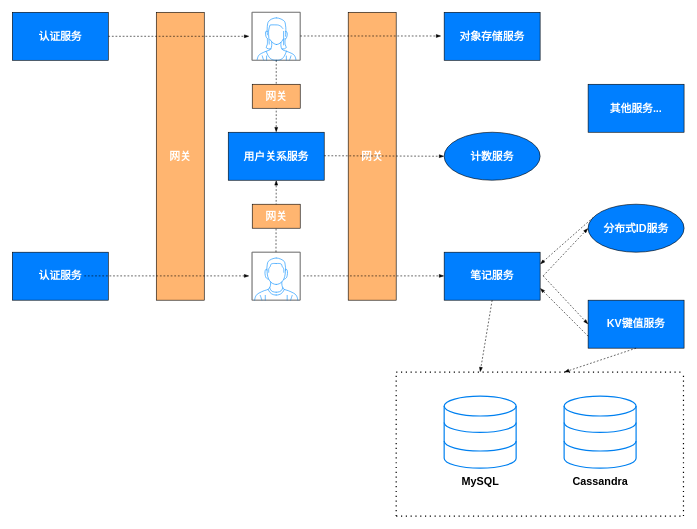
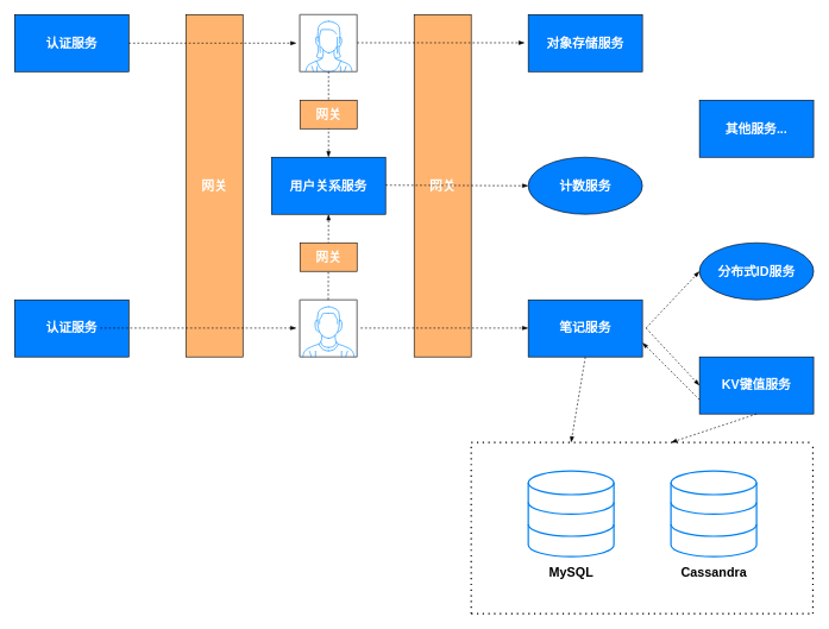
  <mxCell id="0" />
  <mxCell id="1" parent="0" />
  <mxCell id="2" value="" style="verticalLabelPosition=bottom;shadow=0;dashed=0;align=center;html=1;verticalAlign=top;strokeWidth=1;shape=mxgraph.mockup.containers.userFemale;strokeColor=#666666;strokeColor2=#008cff;" parent="1" vertex="1"><mxGeometry x="420" y="20" width="80" height="80" as="geometry" /></mxCell>
  <mxCell id="3" value="" style="verticalLabelPosition=bottom;shadow=0;dashed=0;align=center;html=1;verticalAlign=top;strokeWidth=1;shape=mxgraph.mockup.containers.userMale;strokeColor=#666666;strokeColor2=#008cff;" parent="1" vertex="1"><mxGeometry x="420" y="420" width="80" height="80" as="geometry" /></mxCell>
  <mxCell id="4" value="&lt;b&gt;&lt;font color=&quot;#ffffff&quot; style=&quot;font-size: 18px;&quot;&gt;用户关系服务&lt;/font&gt;&lt;/b&gt;" style="rounded=0;whiteSpace=wrap;html=1;fillColor=#007FFF;" parent="1" vertex="1"><mxGeometry x="380" y="220" width="160" height="80" as="geometry" /></mxCell>
  <mxCell id="5" value="" style="fontSize=12;html=1;endArrow=blockThin;endFill=1;startArrow=none;rounded=0;startFill=0;dashed=1;exitX=0.5;exitY=1;exitDx=0;exitDy=0;exitPerimeter=0;entryX=0.5;entryY=0;entryDx=0;entryDy=0;" parent="1" source="2" target="4" edge="1"><mxGeometry width="60" height="60" relative="1" as="geometry"><mxPoint x="330" y="180" as="sourcePoint" /><mxPoint x="370" y="160" as="targetPoint" /></mxGeometry></mxCell>
  <mxCell id="6" value="" style="fontSize=12;html=1;endArrow=blockThin;endFill=1;startArrow=none;rounded=0;startFill=0;dashed=1;exitX=0.495;exitY=-0.002;exitDx=0;exitDy=0;exitPerimeter=0;entryX=0.5;entryY=1;entryDx=0;entryDy=0;" parent="1" source="3" target="4" edge="1"><mxGeometry width="60" height="60" relative="1" as="geometry"><mxPoint x="520" y="310" as="sourcePoint" /><mxPoint x="520" y="390" as="targetPoint" /></mxGeometry></mxCell>
  <mxCell id="7" value="&lt;b&gt;&lt;font color=&quot;#ffffff&quot; style=&quot;font-size: 18px;&quot;&gt;认证服务&lt;/font&gt;&lt;/b&gt;" style="rounded=0;whiteSpace=wrap;html=1;fillColor=#007FFF;" parent="1" vertex="1"><mxGeometry x="20" y="20" width="160" height="80" as="geometry" /></mxCell>
  <mxCell id="8" value="&lt;b&gt;&lt;font color=&quot;#ffffff&quot; style=&quot;font-size: 18px;&quot;&gt;认证服务&lt;/font&gt;&lt;/b&gt;" style="rounded=0;whiteSpace=wrap;html=1;fillColor=#007FFF;" parent="1" vertex="1"><mxGeometry x="20" y="420" width="160" height="80" as="geometry" /></mxCell>
  <mxCell id="9" value="&lt;b&gt;&lt;font color=&quot;#ffffff&quot; style=&quot;font-size: 18px;&quot;&gt;网关&lt;/font&gt;&lt;/b&gt;" style="rounded=0;whiteSpace=wrap;html=1;fillColor=#FFB570;" parent="1" vertex="1"><mxGeometry x="580" y="20" width="80" height="480" as="geometry" /></mxCell>
  <mxCell id="10" value="&lt;b&gt;&lt;font color=&quot;#ffffff&quot; style=&quot;font-size: 18px;&quot;&gt;网关&lt;/font&gt;&lt;/b&gt;" style="rounded=0;whiteSpace=wrap;html=1;fillColor=#FFB570;" parent="1" vertex="1"><mxGeometry y="20" width="80" height="480" as="geometry" x="260" /></mxCell>
  <mxCell id="11" value="&lt;b&gt;&lt;font color=&quot;#ffffff&quot; style=&quot;font-size: 18px;&quot;&gt;网关&lt;/font&gt;&lt;/b&gt;" style="rounded=0;whiteSpace=wrap;html=1;fillColor=#FFB570;" parent="1" vertex="1"><mxGeometry x="420" y="140" width="80" height="40" as="geometry" /></mxCell>
  <mxCell id="12" value="&lt;b&gt;&lt;font color=&quot;#ffffff&quot; style=&quot;font-size: 18px;&quot;&gt;网关&lt;/font&gt;&lt;/b&gt;" style="rounded=0;whiteSpace=wrap;html=1;fillColor=#FFB570;" parent="1" vertex="1"><mxGeometry x="420" y="340" width="80" height="40" as="geometry" /></mxCell>
  <mxCell id="13" value="" style="fontSize=12;html=1;endArrow=blockThin;endFill=1;startArrow=none;rounded=0;startFill=0;dashed=1;exitX=1;exitY=0.5;exitDx=0;exitDy=0;entryX=-0.062;entryY=0.5;entryDx=0;entryDy=0;entryPerimeter=0;" parent="1" source="7" target="2" edge="1"><mxGeometry width="60" height="60" relative="1" as="geometry"><mxPoint x="190" y="170" as="sourcePoint" /><mxPoint x="190" y="50" as="targetPoint" /></mxGeometry></mxCell>
  <mxCell id="14" value="" style="fontSize=12;html=1;endArrow=blockThin;endFill=1;startArrow=none;rounded=0;startFill=0;dashed=1;exitX=1;exitY=0.5;exitDx=0;exitDy=0;entryX=-0.062;entryY=0.5;entryDx=0;entryDy=0;entryPerimeter=0;" parent="1" edge="1"><mxGeometry width="60" height="60" relative="1" as="geometry"><mxPoint x="140" y="459.5" as="sourcePoint" /><mxPoint x="415" y="459.5" as="targetPoint" /></mxGeometry></mxCell>
  <mxCell id="15" value="&lt;b&gt;&lt;font color=&quot;#ffffff&quot; style=&quot;font-size: 18px;&quot;&gt;笔记服务&lt;/font&gt;&lt;/b&gt;" style="rounded=0;whiteSpace=wrap;html=1;fillColor=#007FFF;" parent="1" vertex="1"><mxGeometry x="740" y="420" width="160" height="80" as="geometry" /></mxCell>
  <mxCell id="16" value="&lt;b&gt;&lt;font color=&quot;#ffffff&quot; style=&quot;font-size: 18px;&quot;&gt;对象存储服务&lt;/font&gt;&lt;/b&gt;" style="rounded=0;whiteSpace=wrap;html=1;fillColor=#007FFF;" parent="1" vertex="1"><mxGeometry x="740" y="20" width="160" height="80" as="geometry" /></mxCell>
  <mxCell id="17" value="" style="fontSize=12;html=1;endArrow=blockThin;endFill=1;startArrow=none;rounded=0;startFill=0;dashed=1;exitX=1;exitY=0.5;exitDx=0;exitDy=0;entryX=-0.062;entryY=0.5;entryDx=0;entryDy=0;entryPerimeter=0;" parent="1" edge="1"><mxGeometry width="60" height="60" relative="1" as="geometry"><mxPoint x="500" y="59.5" as="sourcePoint" /><mxPoint x="735" y="59.5" as="targetPoint" /></mxGeometry></mxCell>
  <mxCell id="18" value="" style="fontSize=12;html=1;endArrow=blockThin;endFill=1;startArrow=none;rounded=0;startFill=0;dashed=1;exitX=1;exitY=0.5;exitDx=0;exitDy=0;entryX=-0.062;entryY=0.5;entryDx=0;entryDy=0;entryPerimeter=0;" parent="1" edge="1"><mxGeometry width="60" height="60" relative="1" as="geometry"><mxPoint x="505" y="459.5" as="sourcePoint" /><mxPoint x="740" y="459.5" as="targetPoint" /></mxGeometry></mxCell>
  <mxCell id="19" value="&lt;b&gt;&lt;font color=&quot;#ffffff&quot; style=&quot;font-size: 18px;&quot;&gt;分布式ID服务&lt;/font&gt;&lt;/b&gt;" style="ellipse;whiteSpace=wrap;html=1;fillColor=#007FFF;" parent="1" vertex="1"><mxGeometry x="980" y="340" width="160" height="80" as="geometry" /></mxCell>
  <mxCell id="20" value="&lt;b&gt;&lt;font color=&quot;#ffffff&quot; style=&quot;font-size: 18px;&quot;&gt;KV键值服务&lt;/font&gt;&lt;/b&gt;" style="rounded=0;whiteSpace=wrap;html=1;fillColor=#007FFF;" parent="1" vertex="1"><mxGeometry x="980" y="500" width="160" height="80" as="geometry" /></mxCell>
  <mxCell id="21" value="" style="fontSize=12;html=1;endArrow=blockThin;endFill=1;startArrow=none;rounded=0;startFill=0;dashed=1;exitX=1;exitY=0.5;exitDx=0;exitDy=0;entryX=0;entryY=0.5;entryDx=0;entryDy=0;" parent="1" target="19" edge="1"><mxGeometry width="60" height="60" relative="1" as="geometry"><mxPoint x="905" y="459.5" as="sourcePoint" /><mxPoint x="1140" y="459.5" as="targetPoint" /></mxGeometry></mxCell>
  <mxCell id="22" value="" style="fontSize=12;html=1;endArrow=blockThin;endFill=1;startArrow=none;rounded=0;startFill=0;dashed=1;exitX=1;exitY=0.5;exitDx=0;exitDy=0;entryX=0;entryY=0.5;entryDx=0;entryDy=0;" parent="1" target="20" edge="1"><mxGeometry width="60" height="60" relative="1" as="geometry"><mxPoint x="905" y="459.5" as="sourcePoint" /><mxPoint x="1140" y="459.5" as="targetPoint" /></mxGeometry></mxCell>
- <mxCell id="23" value="" style="fontSize=12;html=1;endArrow=blockThin;endFill=1;startArrow=none;rounded=0;startFill=0;dashed=1;exitX=0;exitY=0.25;exitDx=0;exitDy=0;entryX=1;entryY=0.25;entryDx=0;entryDy=0;" parent="1" source="19" target="15" edge="1"><mxGeometry width="60" height="60" relative="1" as="geometry"><mxPoint x="915" y="469.5" as="sourcePoint" /><mxPoint x="990" y="390" as="targetPoint" /></mxGeometry></mxCell>
  <mxCell id="24" value="" style="fontSize=12;html=1;endArrow=blockThin;endFill=1;startArrow=none;rounded=0;startFill=0;dashed=1;exitX=0;exitY=0.75;exitDx=0;exitDy=0;entryX=1;entryY=0.75;entryDx=0;entryDy=0;" parent="1" source="20" target="15" edge="1"><mxGeometry width="60" height="60" relative="1" as="geometry"><mxPoint x="925" y="479.5" as="sourcePoint" /><mxPoint x="1000" y="400" as="targetPoint" /></mxGeometry></mxCell>
  <mxCell id="25" value="" style="html=1;verticalLabelPosition=bottom;align=center;labelBackgroundColor=#ffffff;verticalAlign=top;strokeWidth=2;strokeColor=#0080F0;shadow=0;dashed=0;shape=mxgraph.ios7.icons.data;" parent="1" vertex="1"><mxGeometry x="740" y="660" width="120" height="120" as="geometry" /></mxCell>
  <mxCell id="26" value="" style="html=1;verticalLabelPosition=bottom;align=center;labelBackgroundColor=#ffffff;verticalAlign=top;strokeWidth=2;strokeColor=#0080F0;shadow=0;dashed=0;shape=mxgraph.ios7.icons.data;" parent="1" vertex="1"><mxGeometry x="940" y="660" width="120" height="120" as="geometry" /></mxCell>
  <mxCell id="27" value="&lt;font style=&quot;font-size: 18px;&quot;&gt;&lt;b&gt;MySQL&lt;/b&gt;&lt;/font&gt;" style="text;html=1;align=center;verticalAlign=middle;resizable=0;points=[];autosize=1;strokeColor=none;fillColor=none;" parent="1" vertex="1"><mxGeometry x="755" y="783" width="90" height="40" as="geometry" /></mxCell>
  <mxCell id="28" value="&lt;span style=&quot;font-size: 18px;&quot;&gt;&lt;b&gt;Cassandra&lt;/b&gt;&lt;/span&gt;" style="text;html=1;align=center;verticalAlign=middle;resizable=0;points=[];autosize=1;strokeColor=none;fillColor=none;" parent="1" vertex="1"><mxGeometry x="940" y="783" width="120" height="40" as="geometry" /></mxCell>
  <mxCell id="29" value="" style="endArrow=none;dashed=1;html=1;dashPattern=1 3;strokeWidth=2;rounded=0;" parent="1" edge="1"><mxGeometry width="50" height="50" relative="1" as="geometry"><mxPoint x="660" y="860" as="sourcePoint" /><mxPoint x="660" y="620" as="targetPoint" /></mxGeometry></mxCell>
  <mxCell id="30" value="" style="endArrow=none;dashed=1;html=1;dashPattern=1 3;strokeWidth=2;rounded=0;" parent="1" edge="1"><mxGeometry width="50" height="50" relative="1" as="geometry"><mxPoint x="1139" y="860" as="sourcePoint" /><mxPoint x="1139" y="620" as="targetPoint" /></mxGeometry></mxCell>
  <mxCell id="31" value="" style="endArrow=none;dashed=1;html=1;dashPattern=1 3;strokeWidth=2;rounded=0;" parent="1" edge="1"><mxGeometry width="50" height="50" relative="1" as="geometry"><mxPoint x="660" y="860" as="sourcePoint" /><mxPoint x="1140" y="860" as="targetPoint" /></mxGeometry></mxCell>
  <mxCell id="32" value="" style="endArrow=none;dashed=1;html=1;dashPattern=1 3;strokeWidth=2;rounded=0;" parent="1" edge="1"><mxGeometry width="50" height="50" relative="1" as="geometry"><mxPoint x="660" y="620" as="sourcePoint" /><mxPoint x="1140" y="620" as="targetPoint" /></mxGeometry></mxCell>
  <mxCell id="33" value="" style="fontSize=12;html=1;endArrow=blockThin;endFill=1;startArrow=none;rounded=0;startFill=0;dashed=1;exitX=0;exitY=0.25;exitDx=0;exitDy=0;" parent="1" edge="1"><mxGeometry width="60" height="60" relative="1" as="geometry"><mxPoint x="820" y="500" as="sourcePoint" /><mxPoint x="800" y="620" as="targetPoint" /></mxGeometry></mxCell>
  <mxCell id="34" value="" style="fontSize=12;html=1;endArrow=blockThin;endFill=1;startArrow=none;rounded=0;startFill=0;dashed=1;exitX=0;exitY=0.25;exitDx=0;exitDy=0;" parent="1" edge="1"><mxGeometry width="60" height="60" relative="1" as="geometry"><mxPoint x="1060" y="580" as="sourcePoint" /><mxPoint x="940" y="620" as="targetPoint" /></mxGeometry></mxCell>
  <mxCell id="35" value="&lt;b&gt;&lt;font color=&quot;#ffffff&quot; style=&quot;font-size: 18px;&quot;&gt;计数服务&lt;/font&gt;&lt;/b&gt;" style="ellipse;whiteSpace=wrap;html=1;fillColor=#007FFF;" parent="1" vertex="1"><mxGeometry x="740" y="220" width="160" height="80" as="geometry" /></mxCell>
  <mxCell id="36" value="" style="fontSize=12;html=1;endArrow=blockThin;endFill=1;startArrow=none;rounded=0;startFill=0;dashed=1;exitX=1;exitY=0.5;exitDx=0;exitDy=0;entryX=0;entryY=0.5;entryDx=0;entryDy=0;" parent="1" target="35" edge="1"><mxGeometry width="60" height="60" relative="1" as="geometry"><mxPoint x="540" y="259.17" as="sourcePoint" /><mxPoint x="775" y="259.17" as="targetPoint" /></mxGeometry></mxCell>
  <mxCell id="37" value="&lt;b&gt;&lt;font color=&quot;#ffffff&quot; style=&quot;font-size: 18px;&quot;&gt;其他服务...&lt;/font&gt;&lt;/b&gt;" style="rounded=0;whiteSpace=wrap;html=1;fillColor=#007FFF;" parent="1" vertex="1"><mxGeometry x="980" y="140" width="160" height="80" as="geometry" /></mxCell>
